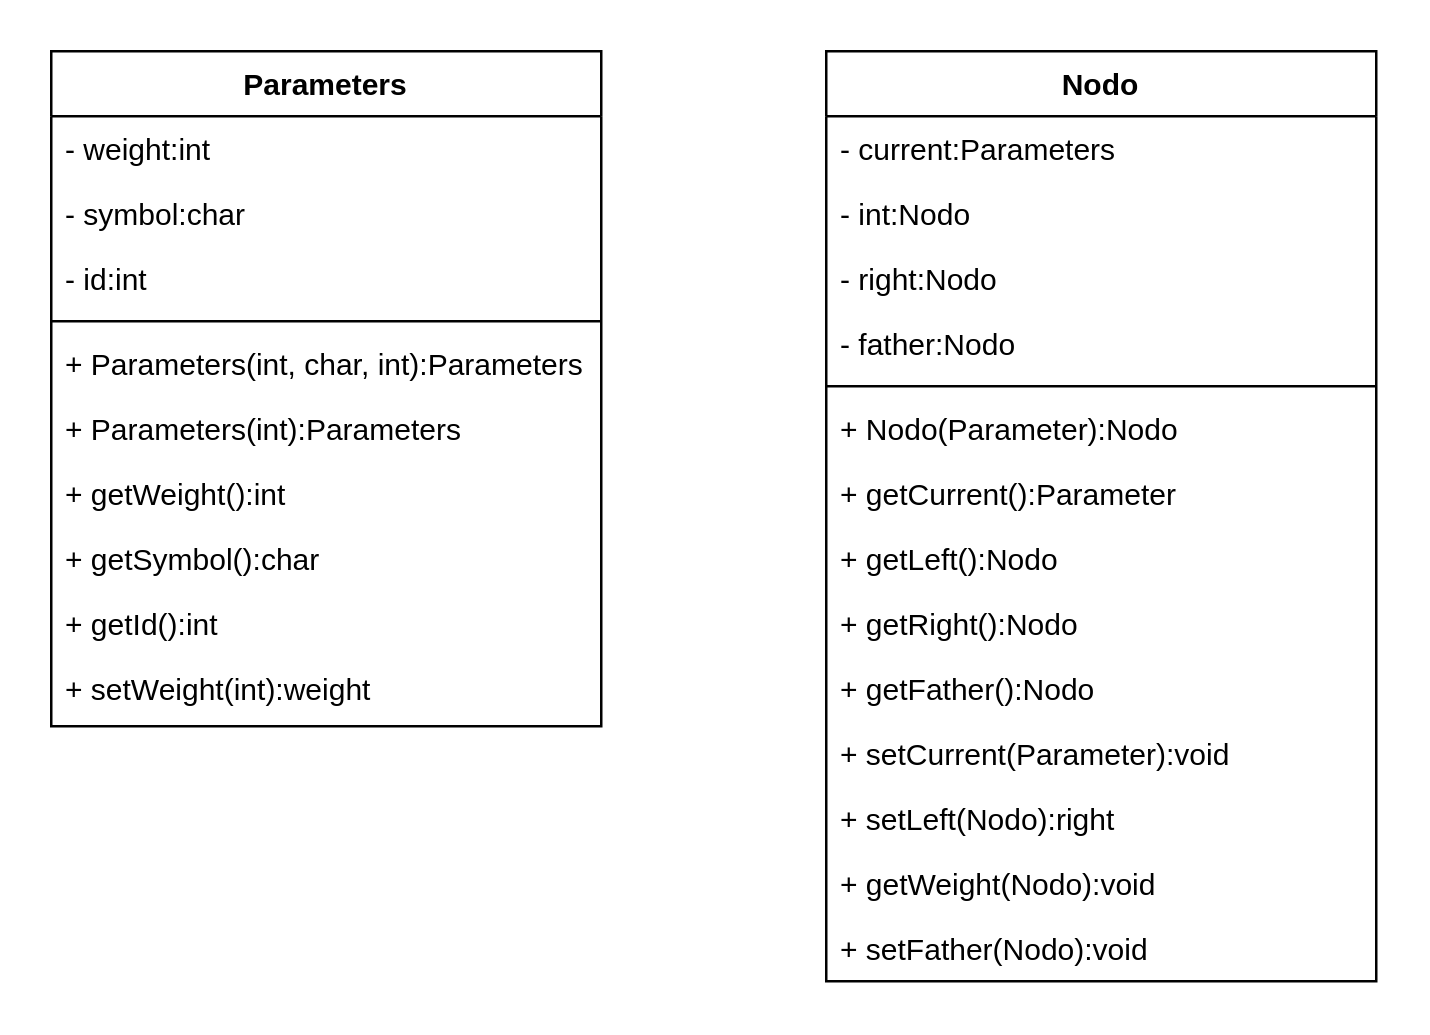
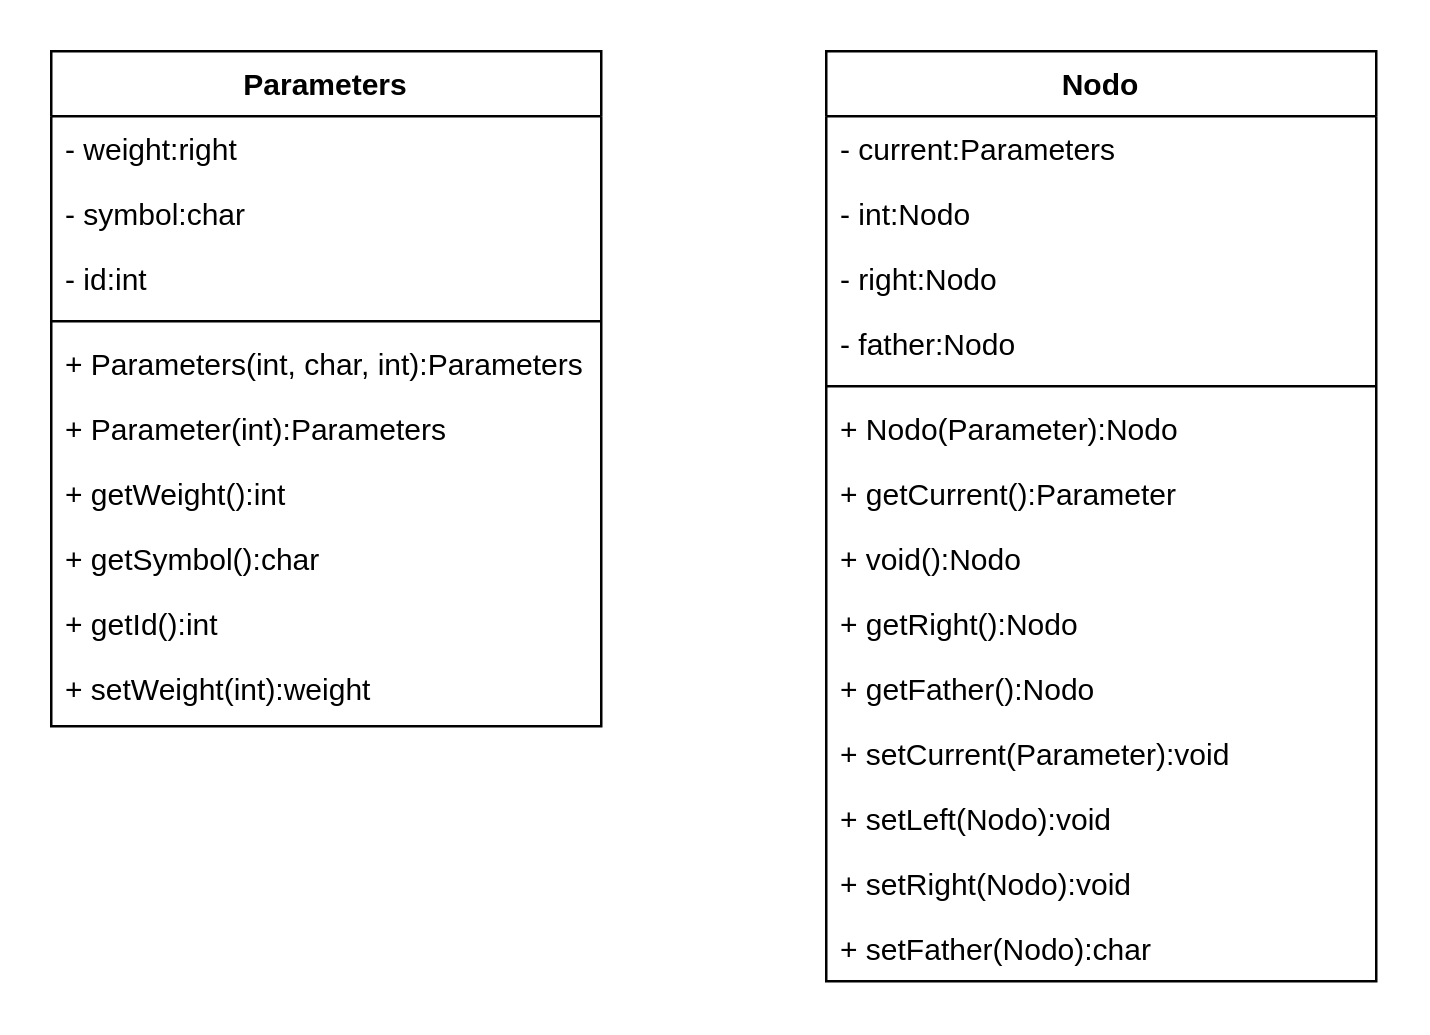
  <mxCell id="0" />
  <mxCell id="1" parent="0" />
  <mxCell id="2" value="Parameters" style="swimlane;fontStyle=1;align=center;verticalAlign=top;childLayout=stackLayout;horizontal=1;startSize=26;horizontalStack=0;resizeParent=1;resizeLast=0;collapsible=1;marginBottom=0;rounded=0;shadow=0;strokeWidth=1;" parent="1" vertex="1"><mxGeometry x="20" y="20" width="220" height="270" as="geometry"><mxRectangle x="230" y="140" width="160" height="26" as="alternateBounds" /></mxGeometry></mxCell>
- <mxCell id="3" value="- weight:int" style="text;align=left;verticalAlign=top;spacingLeft=4;spacingRight=4;overflow=hidden;rotatable=0;points=[[0,0.5],[1,0.5]];portConstraint=eastwest;rounded=0;shadow=0;html=0;" vertex="1" parent="2"><mxGeometry y="26" width="220" height="26" as="geometry" /></mxCell>
+ <mxCell id="3" value="- weight:right" style="text;align=left;verticalAlign=top;spacingLeft=4;spacingRight=4;overflow=hidden;rotatable=0;points=[[0,0.5],[1,0.5]];portConstraint=eastwest;rounded=0;shadow=0;html=0;" vertex="1" parent="2"><mxGeometry y="26" width="220" height="26" as="geometry" /></mxCell>
  <mxCell id="4" value="- symbol:char" style="text;align=left;verticalAlign=top;spacingLeft=4;spacingRight=4;overflow=hidden;rotatable=0;points=[[0,0.5],[1,0.5]];portConstraint=eastwest;rounded=0;shadow=0;html=0;" vertex="1" parent="2"><mxGeometry y="52" width="220" height="26" as="geometry" /></mxCell>
  <mxCell id="5" value="- id:int" style="text;align=left;verticalAlign=top;spacingLeft=4;spacingRight=4;overflow=hidden;rotatable=0;points=[[0,0.5],[1,0.5]];portConstraint=eastwest;rounded=0;shadow=0;html=0;" vertex="1" parent="2"><mxGeometry y="78" width="220" height="26" as="geometry" /></mxCell>
  <mxCell id="6" value="" style="line;html=1;strokeWidth=1;align=left;verticalAlign=middle;spacingTop=-1;spacingLeft=3;spacingRight=3;rotatable=0;labelPosition=right;points=[];portConstraint=eastwest;" parent="2" vertex="1"><mxGeometry y="104" width="220" height="8" as="geometry" /></mxCell>
  <mxCell id="7" value="+ Parameters(int, char, int):Parameters" style="text;align=left;verticalAlign=top;spacingLeft=4;spacingRight=4;overflow=hidden;rotatable=0;points=[[0,0.5],[1,0.5]];portConstraint=eastwest;" parent="2" vertex="1"><mxGeometry y="112" width="220" height="26" as="geometry" /></mxCell>
- <mxCell id="8" value="+ Parameters(int):Parameters" style="text;align=left;verticalAlign=top;spacingLeft=4;spacingRight=4;overflow=hidden;rotatable=0;points=[[0,0.5],[1,0.5]];portConstraint=eastwest;" vertex="1" parent="2"><mxGeometry y="138" width="220" height="26" as="geometry" /></mxCell>
+ <mxCell id="8" value="+ Parameter(int):Parameters" style="text;align=left;verticalAlign=top;spacingLeft=4;spacingRight=4;overflow=hidden;rotatable=0;points=[[0,0.5],[1,0.5]];portConstraint=eastwest;" vertex="1" parent="2"><mxGeometry y="138" width="220" height="26" as="geometry" /></mxCell>
  <mxCell id="9" value="+ getWeight():int" style="text;align=left;verticalAlign=top;spacingLeft=4;spacingRight=4;overflow=hidden;rotatable=0;points=[[0,0.5],[1,0.5]];portConstraint=eastwest;" vertex="1" parent="2"><mxGeometry y="164" width="220" height="26" as="geometry" /></mxCell>
  <mxCell id="10" value="+ getSymbol():char" style="text;align=left;verticalAlign=top;spacingLeft=4;spacingRight=4;overflow=hidden;rotatable=0;points=[[0,0.5],[1,0.5]];portConstraint=eastwest;" vertex="1" parent="2"><mxGeometry y="190" width="220" height="26" as="geometry" /></mxCell>
  <mxCell id="11" value="+ getId():int" style="text;align=left;verticalAlign=top;spacingLeft=4;spacingRight=4;overflow=hidden;rotatable=0;points=[[0,0.5],[1,0.5]];portConstraint=eastwest;" vertex="1" parent="2"><mxGeometry y="216" width="220" height="26" as="geometry" /></mxCell>
  <mxCell id="12" value="+ setWeight(int):weight" style="text;align=left;verticalAlign=top;spacingLeft=4;spacingRight=4;overflow=hidden;rotatable=0;points=[[0,0.5],[1,0.5]];portConstraint=eastwest;" vertex="1" parent="2"><mxGeometry y="242" width="220" height="26" as="geometry" /></mxCell>
  <mxCell id="13" value="Nodo " style="swimlane;fontStyle=1;align=center;verticalAlign=top;childLayout=stackLayout;horizontal=1;startSize=26;horizontalStack=0;resizeParent=1;resizeLast=0;collapsible=1;marginBottom=0;rounded=0;shadow=0;strokeWidth=1;" vertex="1" parent="1"><mxGeometry x="330" y="20" width="220" height="372" as="geometry"><mxRectangle x="230" y="140" width="160" height="26" as="alternateBounds" /></mxGeometry></mxCell>
  <mxCell id="14" value="- current:Parameters" style="text;align=left;verticalAlign=top;spacingLeft=4;spacingRight=4;overflow=hidden;rotatable=0;points=[[0,0.5],[1,0.5]];portConstraint=eastwest;rounded=0;shadow=0;html=0;" vertex="1" parent="13"><mxGeometry y="26" width="220" height="26" as="geometry" /></mxCell>
  <mxCell id="15" value="- int:Nodo" style="text;align=left;verticalAlign=top;spacingLeft=4;spacingRight=4;overflow=hidden;rotatable=0;points=[[0,0.5],[1,0.5]];portConstraint=eastwest;rounded=0;shadow=0;html=0;" vertex="1" parent="13"><mxGeometry y="52" width="220" height="26" as="geometry" /></mxCell>
  <mxCell id="16" value="- right:Nodo" style="text;align=left;verticalAlign=top;spacingLeft=4;spacingRight=4;overflow=hidden;rotatable=0;points=[[0,0.5],[1,0.5]];portConstraint=eastwest;rounded=0;shadow=0;html=0;" vertex="1" parent="13"><mxGeometry y="78" width="220" height="26" as="geometry" /></mxCell>
  <mxCell id="17" value="- father:Nodo" style="text;align=left;verticalAlign=top;spacingLeft=4;spacingRight=4;overflow=hidden;rotatable=0;points=[[0,0.5],[1,0.5]];portConstraint=eastwest;rounded=0;shadow=0;html=0;" vertex="1" parent="13"><mxGeometry y="104" width="220" height="26" as="geometry" /></mxCell>
  <mxCell id="18" value="" style="line;html=1;strokeWidth=1;align=left;verticalAlign=middle;spacingTop=-1;spacingLeft=3;spacingRight=3;rotatable=0;labelPosition=right;points=[];portConstraint=eastwest;" vertex="1" parent="13"><mxGeometry y="130" width="220" height="8" as="geometry" /></mxCell>
  <mxCell id="19" value="+ Nodo(Parameter):Nodo" style="text;align=left;verticalAlign=top;spacingLeft=4;spacingRight=4;overflow=hidden;rotatable=0;points=[[0,0.5],[1,0.5]];portConstraint=eastwest;" vertex="1" parent="13"><mxGeometry y="138" width="220" height="26" as="geometry" /></mxCell>
  <mxCell id="20" value="+ getCurrent():Parameter" style="text;align=left;verticalAlign=top;spacingLeft=4;spacingRight=4;overflow=hidden;rotatable=0;points=[[0,0.5],[1,0.5]];portConstraint=eastwest;" vertex="1" parent="13"><mxGeometry y="164" width="220" height="26" as="geometry" /></mxCell>
- <mxCell id="21" value="+ getLeft():Nodo" style="text;align=left;verticalAlign=top;spacingLeft=4;spacingRight=4;overflow=hidden;rotatable=0;points=[[0,0.5],[1,0.5]];portConstraint=eastwest;" vertex="1" parent="13"><mxGeometry y="190" width="220" height="26" as="geometry" /></mxCell>
+ <mxCell id="21" value="+ void():Nodo" style="text;align=left;verticalAlign=top;spacingLeft=4;spacingRight=4;overflow=hidden;rotatable=0;points=[[0,0.5],[1,0.5]];portConstraint=eastwest;" vertex="1" parent="13"><mxGeometry y="190" width="220" height="26" as="geometry" /></mxCell>
  <mxCell id="22" value="+ getRight():Nodo" style="text;align=left;verticalAlign=top;spacingLeft=4;spacingRight=4;overflow=hidden;rotatable=0;points=[[0,0.5],[1,0.5]];portConstraint=eastwest;" vertex="1" parent="13"><mxGeometry y="216" width="220" height="26" as="geometry" /></mxCell>
  <mxCell id="23" value="+ getFather():Nodo" style="text;align=left;verticalAlign=top;spacingLeft=4;spacingRight=4;overflow=hidden;rotatable=0;points=[[0,0.5],[1,0.5]];portConstraint=eastwest;" vertex="1" parent="13"><mxGeometry y="242" width="220" height="26" as="geometry" /></mxCell>
  <mxCell id="24" value="+ setCurrent(Parameter):void" style="text;align=left;verticalAlign=top;spacingLeft=4;spacingRight=4;overflow=hidden;rotatable=0;points=[[0,0.5],[1,0.5]];portConstraint=eastwest;" vertex="1" parent="13"><mxGeometry y="268" width="220" height="26" as="geometry" /></mxCell>
- <mxCell id="25" value="+ setLeft(Nodo):right" style="text;align=left;verticalAlign=top;spacingLeft=4;spacingRight=4;overflow=hidden;rotatable=0;points=[[0,0.5],[1,0.5]];portConstraint=eastwest;" vertex="1" parent="13"><mxGeometry y="294" width="220" height="26" as="geometry" /></mxCell>
- <mxCell id="26" value="+ getWeight(Nodo):void" style="text;align=left;verticalAlign=top;spacingLeft=4;spacingRight=4;overflow=hidden;rotatable=0;points=[[0,0.5],[1,0.5]];portConstraint=eastwest;" vertex="1" parent="13"><mxGeometry y="320" width="220" height="26" as="geometry" /></mxCell>
- <mxCell id="27" value="+ setFather(Nodo):void" style="text;align=left;verticalAlign=top;spacingLeft=4;spacingRight=4;overflow=hidden;rotatable=0;points=[[0,0.5],[1,0.5]];portConstraint=eastwest;" vertex="1" parent="13"><mxGeometry y="346" width="220" height="26" as="geometry" /></mxCell>
+ <mxCell id="25" value="+ setLeft(Nodo):void" style="text;align=left;verticalAlign=top;spacingLeft=4;spacingRight=4;overflow=hidden;rotatable=0;points=[[0,0.5],[1,0.5]];portConstraint=eastwest;" vertex="1" parent="13"><mxGeometry y="294" width="220" height="26" as="geometry" /></mxCell>
+ <mxCell id="26" value="+ setRight(Nodo):void" style="text;align=left;verticalAlign=top;spacingLeft=4;spacingRight=4;overflow=hidden;rotatable=0;points=[[0,0.5],[1,0.5]];portConstraint=eastwest;" vertex="1" parent="13"><mxGeometry y="320" width="220" height="26" as="geometry" /></mxCell>
+ <mxCell id="27" value="+ setFather(Nodo):char" style="text;align=left;verticalAlign=top;spacingLeft=4;spacingRight=4;overflow=hidden;rotatable=0;points=[[0,0.5],[1,0.5]];portConstraint=eastwest;" vertex="1" parent="13"><mxGeometry y="346" width="220" height="26" as="geometry" /></mxCell>
